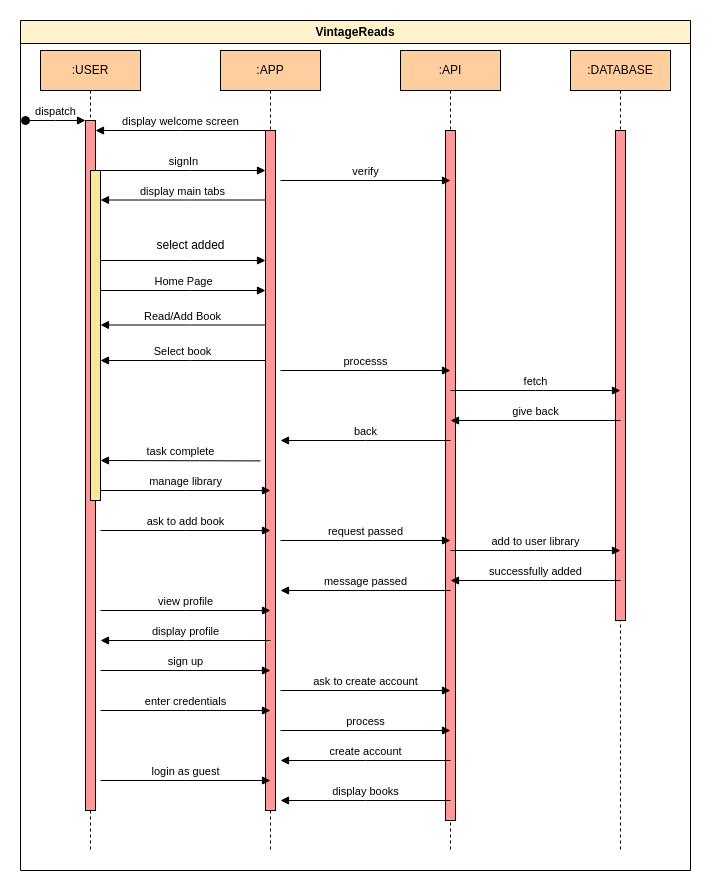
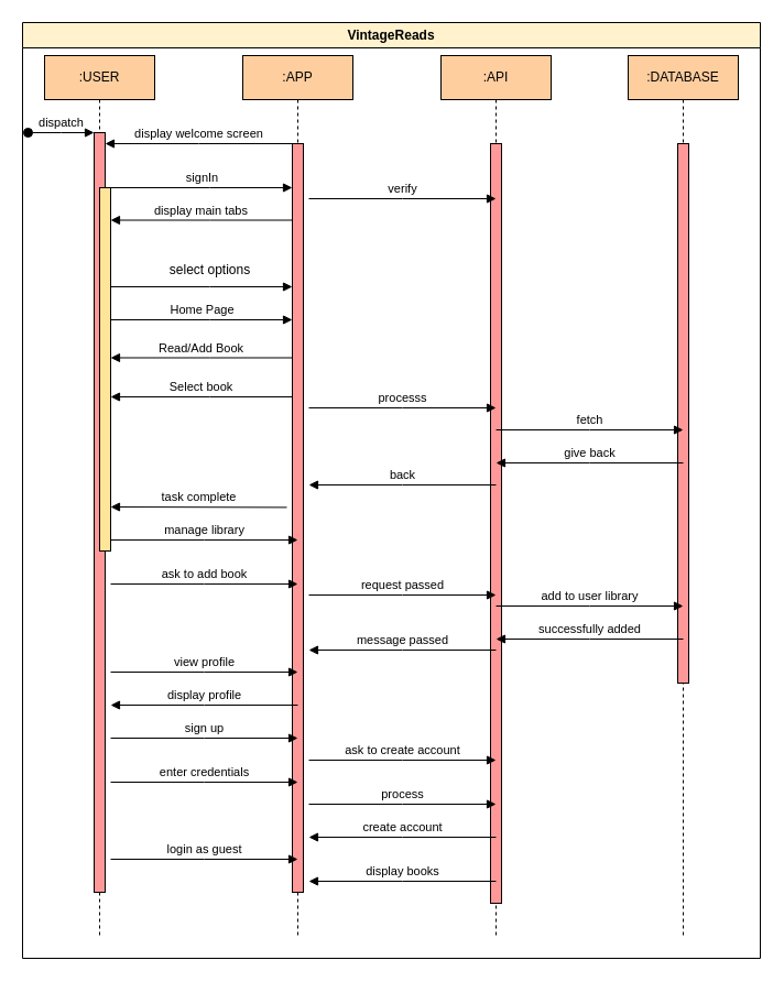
  <mxCell id="0" />
  <mxCell id="1" parent="0" />
  <mxCell id="2" value=":USER" style="shape=umlLifeline;perimeter=lifelinePerimeter;whiteSpace=wrap;html=1;container=0;dropTarget=0;collapsible=0;recursiveResize=0;outlineConnect=0;portConstraint=eastwest;newEdgeStyle={&quot;edgeStyle&quot;:&quot;elbowEdgeStyle&quot;,&quot;elbow&quot;:&quot;vertical&quot;,&quot;curved&quot;:0,&quot;rounded&quot;:0};fillColor=#FFCE9F;" parent="1" vertex="1"><mxGeometry x="40" y="50" width="100" height="800" as="geometry" /></mxCell>
  <mxCell id="3" value="" style="html=1;points=[];perimeter=orthogonalPerimeter;outlineConnect=0;targetShapes=umlLifeline;portConstraint=eastwest;newEdgeStyle={&quot;edgeStyle&quot;:&quot;elbowEdgeStyle&quot;,&quot;elbow&quot;:&quot;vertical&quot;,&quot;curved&quot;:0,&quot;rounded&quot;:0};fillColor=#FF9999;" parent="2" vertex="1"><mxGeometry x="45" y="70" width="10" height="690" as="geometry" /></mxCell>
  <mxCell id="4" value="dispatch" style="html=1;verticalAlign=bottom;startArrow=oval;endArrow=block;startSize=8;edgeStyle=elbowEdgeStyle;elbow=vertical;curved=0;rounded=0;" parent="2" target="3" edge="1"><mxGeometry relative="1" as="geometry"><mxPoint x="-15" y="70" as="sourcePoint" /></mxGeometry></mxCell>
  <mxCell id="5" value="" style="html=1;points=[];perimeter=orthogonalPerimeter;outlineConnect=0;targetShapes=umlLifeline;portConstraint=eastwest;newEdgeStyle={&quot;edgeStyle&quot;:&quot;elbowEdgeStyle&quot;,&quot;elbow&quot;:&quot;vertical&quot;,&quot;curved&quot;:0,&quot;rounded&quot;:0};fillColor=#FFE599;" parent="2" vertex="1"><mxGeometry x="50" y="120" width="10" height="330" as="geometry" /></mxCell>
  <mxCell id="6" value=":APP" style="shape=umlLifeline;perimeter=lifelinePerimeter;whiteSpace=wrap;html=1;container=0;dropTarget=0;collapsible=0;recursiveResize=0;outlineConnect=0;portConstraint=eastwest;newEdgeStyle={&quot;edgeStyle&quot;:&quot;elbowEdgeStyle&quot;,&quot;elbow&quot;:&quot;vertical&quot;,&quot;curved&quot;:0,&quot;rounded&quot;:0};fillColor=#FFCE9F;" parent="1" vertex="1"><mxGeometry x="220" y="50" width="100" height="800" as="geometry" /></mxCell>
  <mxCell id="7" value="" style="html=1;points=[];perimeter=orthogonalPerimeter;outlineConnect=0;targetShapes=umlLifeline;portConstraint=eastwest;newEdgeStyle={&quot;edgeStyle&quot;:&quot;elbowEdgeStyle&quot;,&quot;elbow&quot;:&quot;vertical&quot;,&quot;curved&quot;:0,&quot;rounded&quot;:0};fillColor=#FF9999;" parent="6" vertex="1"><mxGeometry x="45" y="80" width="10" height="680" as="geometry" /></mxCell>
  <mxCell id="8" value=":API" style="shape=umlLifeline;perimeter=lifelinePerimeter;whiteSpace=wrap;html=1;container=0;dropTarget=0;collapsible=0;recursiveResize=0;outlineConnect=0;portConstraint=eastwest;newEdgeStyle={&quot;edgeStyle&quot;:&quot;elbowEdgeStyle&quot;,&quot;elbow&quot;:&quot;vertical&quot;,&quot;curved&quot;:0,&quot;rounded&quot;:0};fillColor=#FFCE9F;" vertex="1" parent="1"><mxGeometry x="400" y="50" width="100" height="800" as="geometry" /></mxCell>
  <mxCell id="9" value="" style="html=1;points=[];perimeter=orthogonalPerimeter;outlineConnect=0;targetShapes=umlLifeline;portConstraint=eastwest;newEdgeStyle={&quot;edgeStyle&quot;:&quot;elbowEdgeStyle&quot;,&quot;elbow&quot;:&quot;vertical&quot;,&quot;curved&quot;:0,&quot;rounded&quot;:0};fillColor=#FF9999;" vertex="1" parent="8"><mxGeometry x="45" y="80" width="10" height="690" as="geometry" /></mxCell>
  <mxCell id="10" value="display main tabs" style="html=1;verticalAlign=bottom;endArrow=block;edgeStyle=elbowEdgeStyle;elbow=horizontal;curved=0;rounded=0;" edge="1" parent="1"><mxGeometry relative="1" as="geometry"><mxPoint x="265" y="199.5" as="sourcePoint" /><Array as="points"><mxPoint x="190" y="199.5" /></Array><mxPoint x="100" y="199.5" as="targetPoint" /></mxGeometry></mxCell>
  <mxCell id="11" value="" style="html=1;verticalAlign=bottom;endArrow=block;edgeStyle=elbowEdgeStyle;elbow=horizontal;curved=0;rounded=0;" edge="1" parent="1"><mxGeometry relative="1" as="geometry"><mxPoint x="100" y="260" as="sourcePoint" /><Array as="points"><mxPoint x="190" y="260" /></Array><mxPoint x="265" y="260" as="targetPoint" /></mxGeometry></mxCell>
  <mxCell id="12" value="Home Page" style="html=1;verticalAlign=bottom;endArrow=block;edgeStyle=elbowEdgeStyle;elbow=vertical;curved=0;rounded=0;" edge="1" parent="1"><mxGeometry relative="1" as="geometry"><mxPoint x="100" y="290" as="sourcePoint" /><Array as="points"><mxPoint x="190" y="290" /></Array><mxPoint x="265" y="290" as="targetPoint" /></mxGeometry></mxCell>
- <mxCell id="13" value="select added" style="text;html=1;align=center;verticalAlign=middle;resizable=0;points=[];autosize=1;strokeColor=none;fillColor=none;" vertex="1" parent="1"><mxGeometry x="140" y="230" width="100" height="30" as="geometry" /></mxCell>
+ <mxCell id="13" value="select options" style="text;html=1;align=center;verticalAlign=middle;resizable=0;points=[];autosize=1;strokeColor=none;fillColor=none;" vertex="1" parent="1"><mxGeometry x="140" y="230" width="100" height="30" as="geometry" /></mxCell>
  <mxCell id="14" value="verify" style="html=1;verticalAlign=bottom;endArrow=block;edgeStyle=elbowEdgeStyle;elbow=vertical;curved=0;rounded=0;" edge="1" parent="1"><mxGeometry relative="1" as="geometry"><mxPoint x="280" y="180" as="sourcePoint" /><Array as="points"><mxPoint x="365" y="180" /></Array><mxPoint x="450" y="180" as="targetPoint" /></mxGeometry></mxCell>
  <mxCell id="15" value="Read/Add Book" style="html=1;verticalAlign=bottom;endArrow=block;edgeStyle=elbowEdgeStyle;elbow=vertical;curved=0;rounded=0;" edge="1" parent="1"><mxGeometry relative="1" as="geometry"><mxPoint x="265" y="324.5" as="sourcePoint" /><Array as="points"><mxPoint x="190" y="324.5" /></Array><mxPoint x="100" y="324.5" as="targetPoint" /></mxGeometry></mxCell>
  <mxCell id="16" value="Select book" style="html=1;verticalAlign=bottom;endArrow=block;edgeStyle=elbowEdgeStyle;elbow=horizontal;curved=0;rounded=0;" edge="1" parent="1"><mxGeometry relative="1" as="geometry"><mxPoint x="265" y="360" as="sourcePoint" /><Array as="points"><mxPoint x="190" y="360" /></Array><mxPoint x="100" y="360" as="targetPoint" /></mxGeometry></mxCell>
  <mxCell id="17" value="processs" style="html=1;verticalAlign=bottom;endArrow=block;edgeStyle=elbowEdgeStyle;elbow=vertical;curved=0;rounded=0;" edge="1" parent="1"><mxGeometry relative="1" as="geometry"><mxPoint x="280" y="370" as="sourcePoint" /><Array as="points"><mxPoint x="365" y="370" /></Array><mxPoint x="450" y="370" as="targetPoint" /></mxGeometry></mxCell>
  <mxCell id="18" value=":DATABASE" style="shape=umlLifeline;perimeter=lifelinePerimeter;whiteSpace=wrap;html=1;container=0;dropTarget=0;collapsible=0;recursiveResize=0;outlineConnect=0;portConstraint=eastwest;newEdgeStyle={&quot;edgeStyle&quot;:&quot;elbowEdgeStyle&quot;,&quot;elbow&quot;:&quot;vertical&quot;,&quot;curved&quot;:0,&quot;rounded&quot;:0};fillColor=#FFCE9F;" vertex="1" parent="1"><mxGeometry x="570" y="50" width="100" height="800" as="geometry" /></mxCell>
  <mxCell id="19" value="" style="html=1;points=[];perimeter=orthogonalPerimeter;outlineConnect=0;targetShapes=umlLifeline;portConstraint=eastwest;newEdgeStyle={&quot;edgeStyle&quot;:&quot;elbowEdgeStyle&quot;,&quot;elbow&quot;:&quot;vertical&quot;,&quot;curved&quot;:0,&quot;rounded&quot;:0};fillColor=#FF9999;" vertex="1" parent="18"><mxGeometry x="45" y="80" width="10" height="490" as="geometry" /></mxCell>
  <mxCell id="20" value="fetch" style="html=1;verticalAlign=bottom;endArrow=block;edgeStyle=elbowEdgeStyle;elbow=vertical;curved=0;rounded=0;" edge="1" parent="1"><mxGeometry relative="1" as="geometry"><mxPoint x="450" y="390" as="sourcePoint" /><Array as="points"><mxPoint x="535" y="390" /></Array><mxPoint x="620" y="390" as="targetPoint" /></mxGeometry></mxCell>
  <mxCell id="21" value="give back" style="html=1;verticalAlign=bottom;endArrow=block;edgeStyle=elbowEdgeStyle;elbow=vertical;curved=0;rounded=0;" edge="1" parent="1"><mxGeometry relative="1" as="geometry"><mxPoint x="620" y="420" as="sourcePoint" /><Array as="points"><mxPoint x="535" y="420" /></Array><mxPoint x="450" y="420" as="targetPoint" /></mxGeometry></mxCell>
  <mxCell id="22" value="back" style="html=1;verticalAlign=bottom;endArrow=block;edgeStyle=elbowEdgeStyle;elbow=vertical;curved=0;rounded=0;" edge="1" parent="1"><mxGeometry relative="1" as="geometry"><mxPoint x="450" y="440" as="sourcePoint" /><Array as="points"><mxPoint x="365" y="440" /></Array><mxPoint x="280" y="440" as="targetPoint" /></mxGeometry></mxCell>
  <mxCell id="23" value="task complete" style="html=1;verticalAlign=bottom;endArrow=block;edgeStyle=elbowEdgeStyle;elbow=vertical;curved=0;rounded=0;exitX=0.4;exitY=0.513;exitDx=0;exitDy=0;exitPerimeter=0;" edge="1" parent="1" source="6"><mxGeometry relative="1" as="geometry"><mxPoint x="250" y="460" as="sourcePoint" /><Array as="points"><mxPoint x="185" y="460" /></Array><mxPoint x="100" y="460" as="targetPoint" /></mxGeometry></mxCell>
  <mxCell id="24" value="manage library" style="html=1;verticalAlign=bottom;endArrow=block;edgeStyle=elbowEdgeStyle;elbow=vertical;curved=0;rounded=0;" edge="1" parent="1"><mxGeometry relative="1" as="geometry"><mxPoint x="100" y="490" as="sourcePoint" /><Array as="points"><mxPoint x="185" y="490" /></Array><mxPoint x="270" y="490" as="targetPoint" /></mxGeometry></mxCell>
  <mxCell id="25" value="ask to add book" style="html=1;verticalAlign=bottom;endArrow=block;edgeStyle=elbowEdgeStyle;elbow=vertical;curved=0;rounded=0;" edge="1" parent="1"><mxGeometry relative="1" as="geometry"><mxPoint x="100" y="530" as="sourcePoint" /><Array as="points"><mxPoint x="185" y="530" /></Array><mxPoint x="270" y="530" as="targetPoint" /></mxGeometry></mxCell>
  <mxCell id="26" value="request passed" style="html=1;verticalAlign=bottom;endArrow=block;edgeStyle=elbowEdgeStyle;elbow=vertical;curved=0;rounded=0;" edge="1" parent="1"><mxGeometry relative="1" as="geometry"><mxPoint x="280" y="540" as="sourcePoint" /><Array as="points"><mxPoint x="365" y="540" /></Array><mxPoint x="450" y="540" as="targetPoint" /></mxGeometry></mxCell>
  <mxCell id="27" value="add to user library" style="html=1;verticalAlign=bottom;endArrow=block;edgeStyle=elbowEdgeStyle;elbow=vertical;curved=0;rounded=0;" edge="1" parent="1"><mxGeometry relative="1" as="geometry"><mxPoint x="450" y="550" as="sourcePoint" /><Array as="points"><mxPoint x="535" y="550" /></Array><mxPoint x="620" y="550" as="targetPoint" /></mxGeometry></mxCell>
  <mxCell id="28" value="successfully added" style="html=1;verticalAlign=bottom;endArrow=block;edgeStyle=elbowEdgeStyle;elbow=vertical;curved=0;rounded=0;" edge="1" parent="1"><mxGeometry relative="1" as="geometry"><mxPoint x="620" y="580" as="sourcePoint" /><Array as="points"><mxPoint x="535" y="580" /></Array><mxPoint x="450" y="580" as="targetPoint" /></mxGeometry></mxCell>
  <mxCell id="29" value="message passed" style="html=1;verticalAlign=bottom;endArrow=block;edgeStyle=elbowEdgeStyle;elbow=vertical;curved=0;rounded=0;" edge="1" parent="1"><mxGeometry relative="1" as="geometry"><mxPoint x="450" y="590" as="sourcePoint" /><Array as="points"><mxPoint x="365" y="590" /></Array><mxPoint x="280" y="590" as="targetPoint" /></mxGeometry></mxCell>
  <mxCell id="30" value="view profile" style="html=1;verticalAlign=bottom;endArrow=block;edgeStyle=elbowEdgeStyle;elbow=vertical;curved=0;rounded=0;" edge="1" parent="1"><mxGeometry relative="1" as="geometry"><mxPoint x="100" y="610" as="sourcePoint" /><Array as="points"><mxPoint x="185" y="610" /></Array><mxPoint x="270" y="610" as="targetPoint" /></mxGeometry></mxCell>
  <mxCell id="31" value="display profile" style="html=1;verticalAlign=bottom;endArrow=block;edgeStyle=elbowEdgeStyle;elbow=vertical;curved=0;rounded=0;" edge="1" parent="1"><mxGeometry relative="1" as="geometry"><mxPoint x="270" y="640" as="sourcePoint" /><Array as="points"><mxPoint x="185" y="640" /></Array><mxPoint x="100" y="640" as="targetPoint" /></mxGeometry></mxCell>
  <mxCell id="32" value="sign up" style="html=1;verticalAlign=bottom;endArrow=block;edgeStyle=elbowEdgeStyle;elbow=vertical;curved=0;rounded=0;" edge="1" parent="1"><mxGeometry relative="1" as="geometry"><mxPoint x="100" y="670" as="sourcePoint" /><Array as="points"><mxPoint x="185" y="670" /></Array><mxPoint x="270" y="670" as="targetPoint" /></mxGeometry></mxCell>
  <mxCell id="33" value="ask to create account" style="html=1;verticalAlign=bottom;endArrow=block;edgeStyle=elbowEdgeStyle;elbow=vertical;curved=0;rounded=0;" edge="1" parent="1"><mxGeometry relative="1" as="geometry"><mxPoint x="280" y="690" as="sourcePoint" /><Array as="points"><mxPoint x="365" y="690" /></Array><mxPoint x="450" y="690" as="targetPoint" /></mxGeometry></mxCell>
  <mxCell id="34" value="enter credentials" style="html=1;verticalAlign=bottom;endArrow=block;edgeStyle=elbowEdgeStyle;elbow=vertical;curved=0;rounded=0;" edge="1" parent="1"><mxGeometry relative="1" as="geometry"><mxPoint x="100" y="710" as="sourcePoint" /><Array as="points"><mxPoint x="185" y="710" /></Array><mxPoint x="270" y="710" as="targetPoint" /></mxGeometry></mxCell>
  <mxCell id="35" value="process" style="html=1;verticalAlign=bottom;endArrow=block;edgeStyle=elbowEdgeStyle;elbow=vertical;curved=0;rounded=0;" edge="1" parent="1"><mxGeometry relative="1" as="geometry"><mxPoint x="280" y="730" as="sourcePoint" /><Array as="points"><mxPoint x="365" y="730" /></Array><mxPoint x="450" y="730" as="targetPoint" /></mxGeometry></mxCell>
  <mxCell id="36" value="create account" style="html=1;verticalAlign=bottom;endArrow=block;edgeStyle=elbowEdgeStyle;elbow=vertical;curved=0;rounded=0;" edge="1" parent="1"><mxGeometry relative="1" as="geometry"><mxPoint x="450" y="760" as="sourcePoint" /><Array as="points"><mxPoint x="365" y="760" /></Array><mxPoint x="280" y="760" as="targetPoint" /></mxGeometry></mxCell>
  <mxCell id="37" value="login as guest" style="html=1;verticalAlign=bottom;endArrow=block;edgeStyle=elbowEdgeStyle;elbow=vertical;curved=0;rounded=0;" edge="1" parent="1"><mxGeometry relative="1" as="geometry"><mxPoint x="100" y="780" as="sourcePoint" /><Array as="points"><mxPoint x="185" y="780" /></Array><mxPoint x="270" y="780" as="targetPoint" /></mxGeometry></mxCell>
  <mxCell id="38" value="display books" style="html=1;verticalAlign=bottom;endArrow=block;edgeStyle=elbowEdgeStyle;elbow=vertical;curved=0;rounded=0;" edge="1" parent="1"><mxGeometry relative="1" as="geometry"><mxPoint x="450" y="800" as="sourcePoint" /><Array as="points"><mxPoint x="365" y="800" /></Array><mxPoint x="280" y="800" as="targetPoint" /></mxGeometry></mxCell>
  <mxCell id="39" value="display welcome screen" style="html=1;verticalAlign=bottom;endArrow=block;edgeStyle=elbowEdgeStyle;elbow=vertical;curved=0;rounded=0;" parent="1" source="7" target="3" edge="1"><mxGeometry relative="1" as="geometry"><Array as="points"><mxPoint x="180" y="130" /></Array><mxPoint x="195" y="140" as="targetPoint" /></mxGeometry></mxCell>
  <mxCell id="40" value="signIn" style="html=1;verticalAlign=bottom;endArrow=block;edgeStyle=elbowEdgeStyle;elbow=vertical;curved=0;rounded=0;" parent="1" source="5" target="7" edge="1"><mxGeometry relative="1" as="geometry"><Array as="points"><mxPoint x="190" y="170" /></Array><mxPoint x="175" y="170" as="targetPoint" /></mxGeometry></mxCell>
  <mxCell id="41" value="VintageReads" style="swimlane;whiteSpace=wrap;html=1;fillColor=#FFF2CC;" vertex="1" parent="1"><mxGeometry x="20" y="20" width="670" height="850" as="geometry" /></mxCell>
